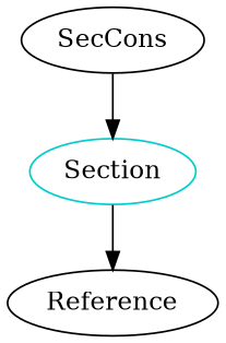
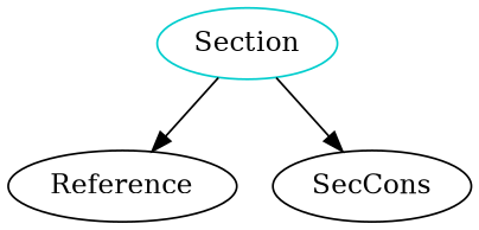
  digraph {
    n1 [color=cyan3 label=Section shape=oval]
    Reference
    SecCons
    n1 -> Reference
-   SecCons -> n1
+   n1 -> SecCons
  }
